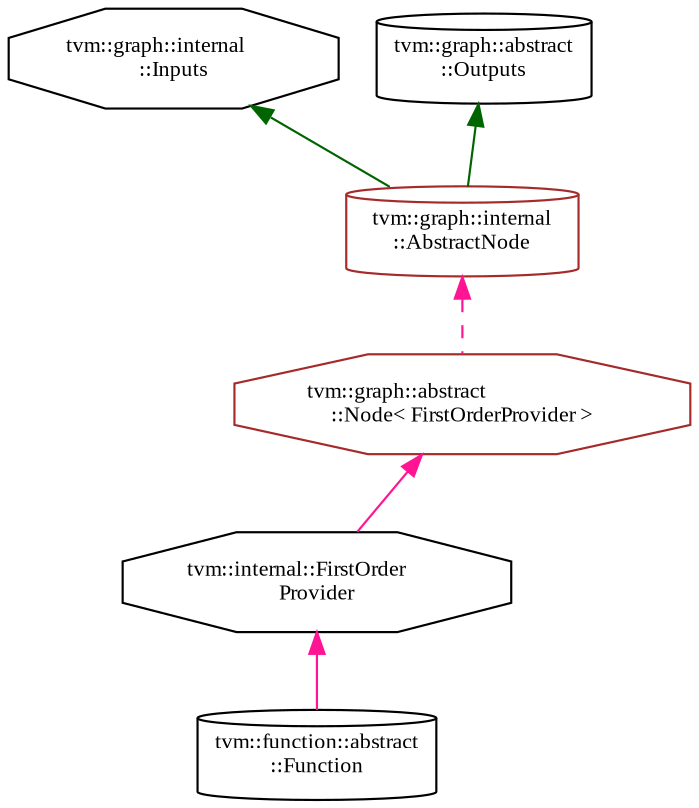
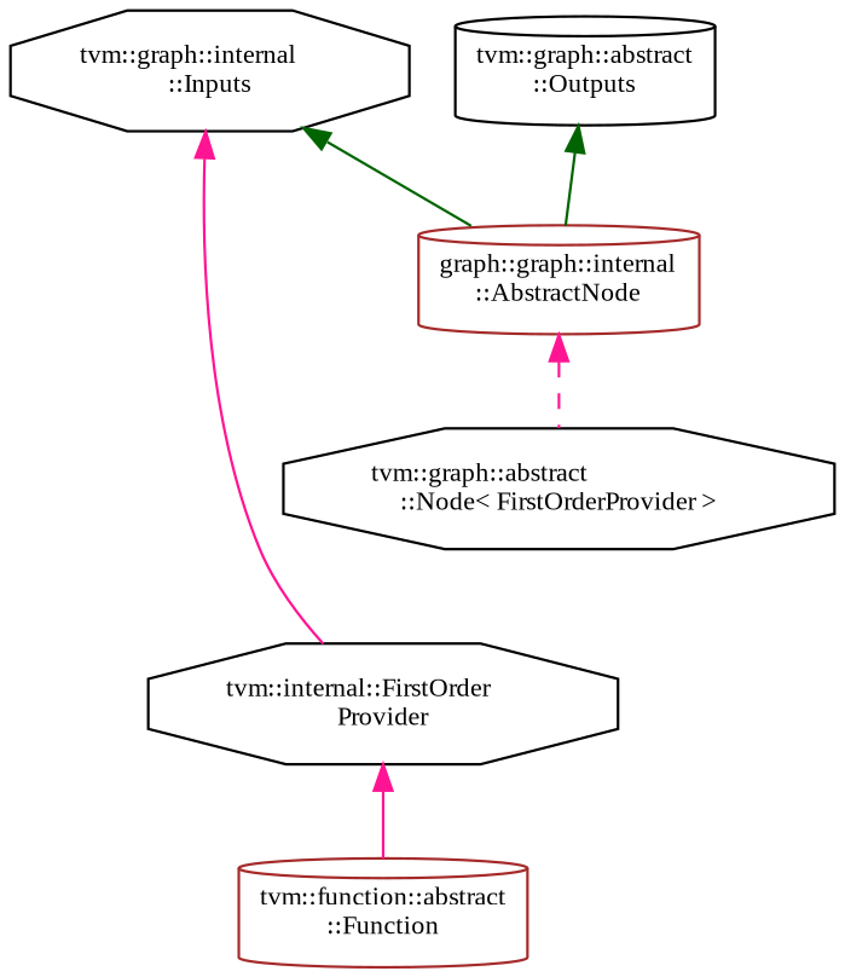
  digraph {
    fontname="Liberation Serif"
    node [color=brown fillcolor=white fontname="Liberation Serif" fontsize=10 shape=cylinder style=filled]
    edge [color=deeppink dir=back fontname="Liberation Serif" fontsize=10 labelfontname=Helvetica labelfontsize=10 style=solid]
-   n1 [color=black height=0.2 label="tvm::function::abstract\l::Function" width=0.4]
+   n1 [height=0.2 label="tvm::function::abstract\l::Function" width=0.4]
    n2 [color=black height=0.2 label="tvm::internal::FirstOrder\lProvider" shape=octagon width=0.4]
-   n3 [height=0.2 label="tvm::graph::abstract\l::Node\< FirstOrderProvider \>" shape=octagon width=0.4]
-   n4 [height=0.2 label="tvm::graph::internal\l::AbstractNode" width=0.4]
+   n3 [color=black height=0.2 label="tvm::graph::abstract\l::Node\< FirstOrderProvider \>" shape=octagon width=0.4]
+   n4 [height=0.2 label="graph::graph::internal\l::AbstractNode" width=0.4]
    n5 [color=black height=0.2 label="tvm::graph::internal\l::Inputs" shape=octagon width=0.4]
    n6 [color=black height=0.2 label="tvm::graph::abstract\l::Outputs" width=0.4]
    n2 -> n1
-   n3 -> n2
+   n5 -> n2
    n4 -> n3 [style=dashed]
    n5 -> n4 [color=darkgreen]
    n6 -> n4 [color=darkgreen]
  }
